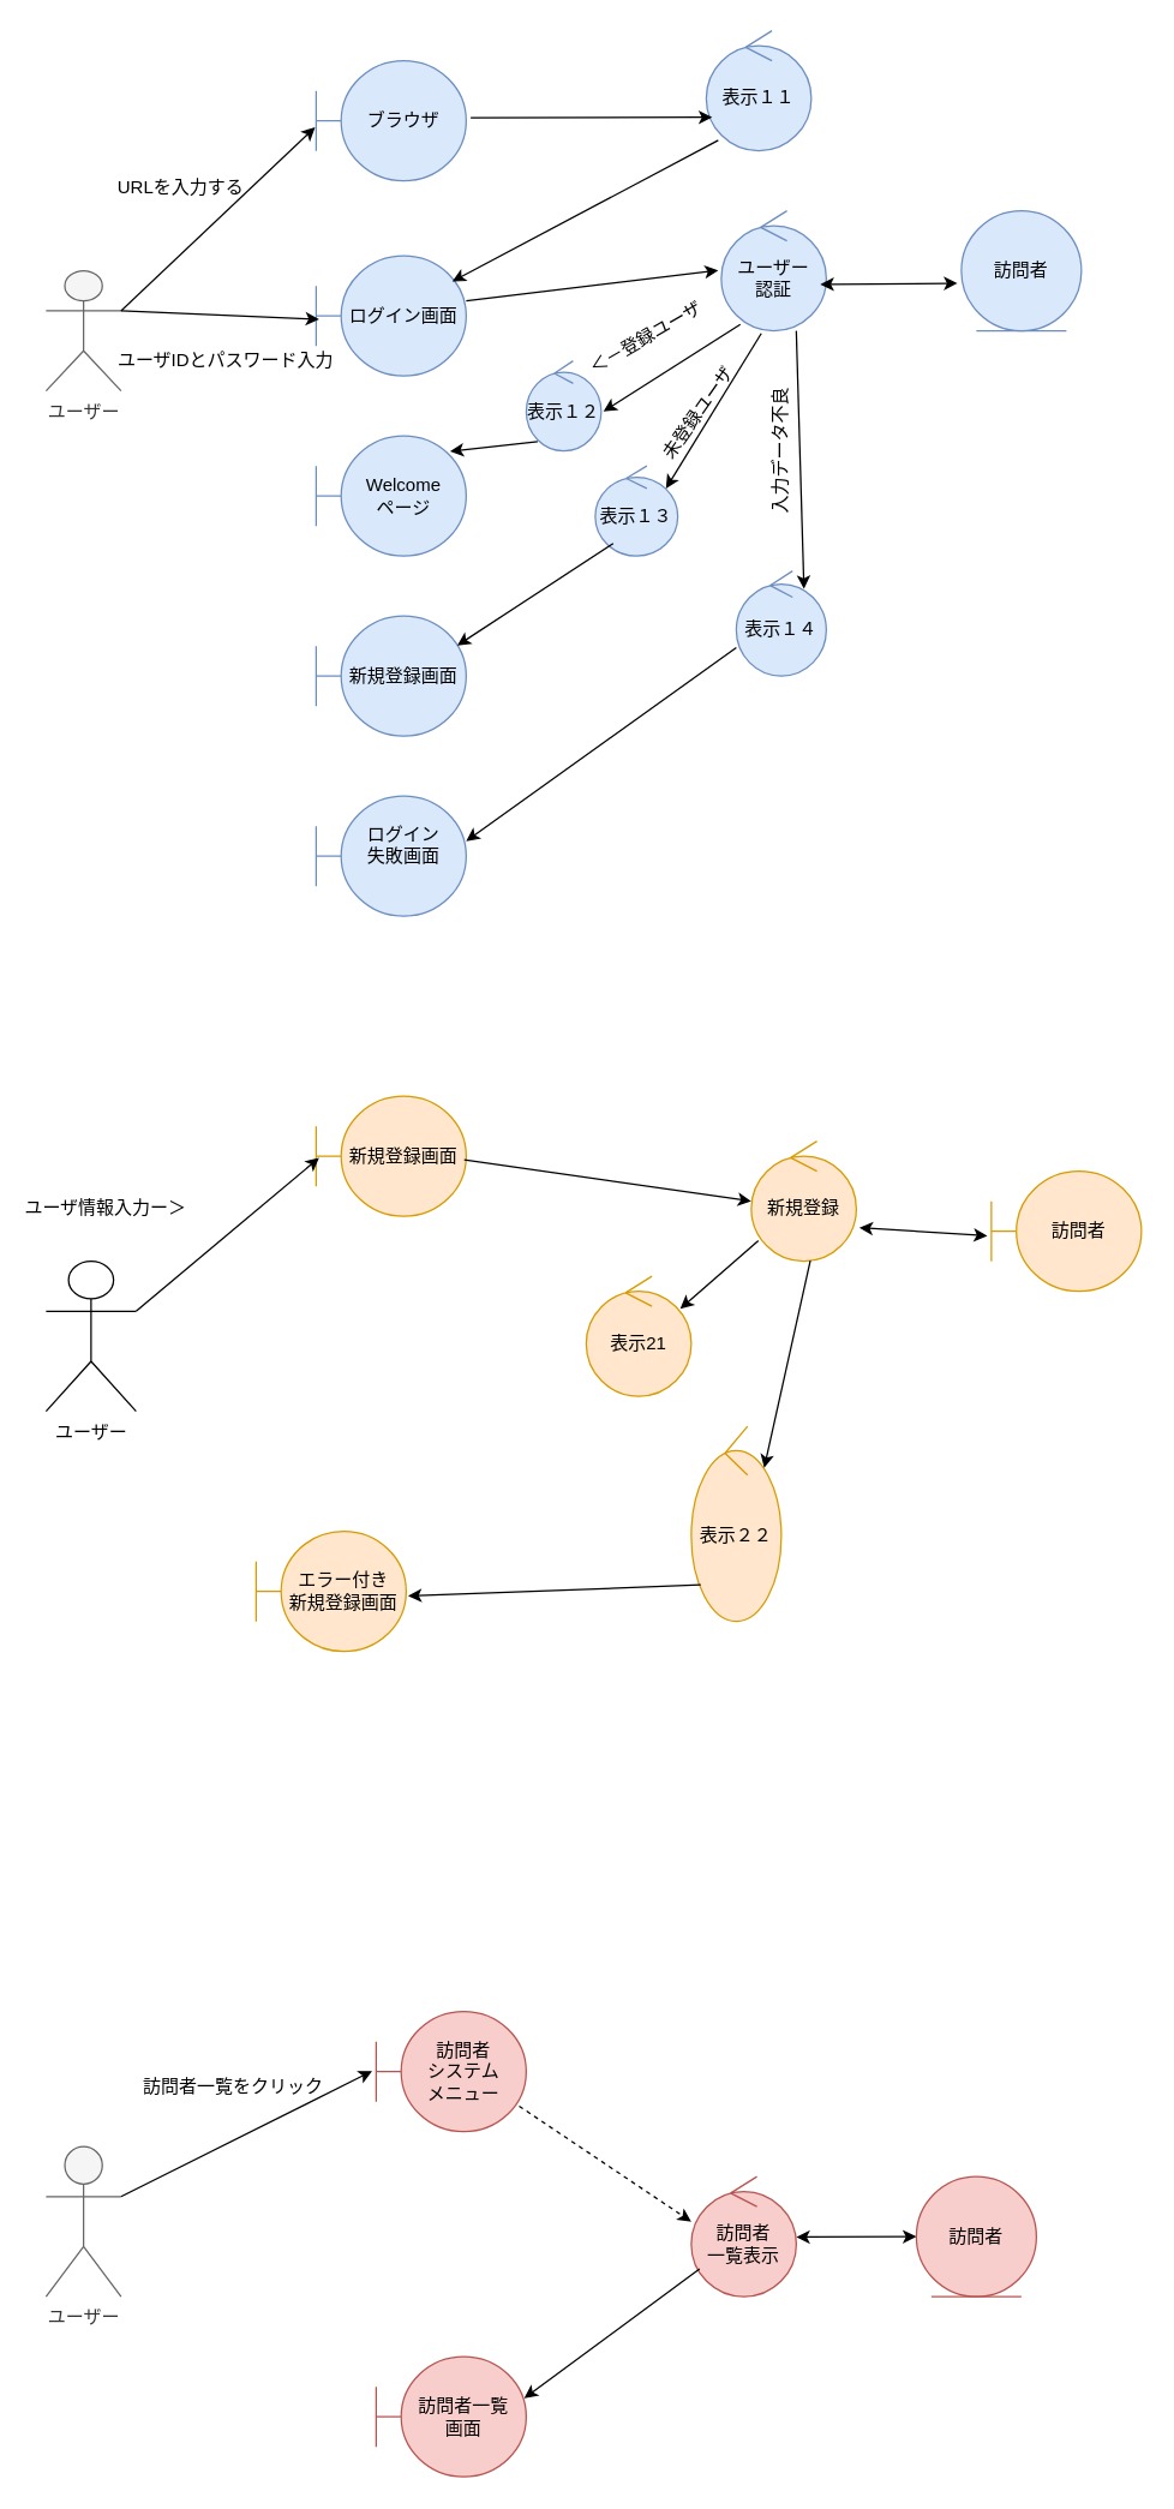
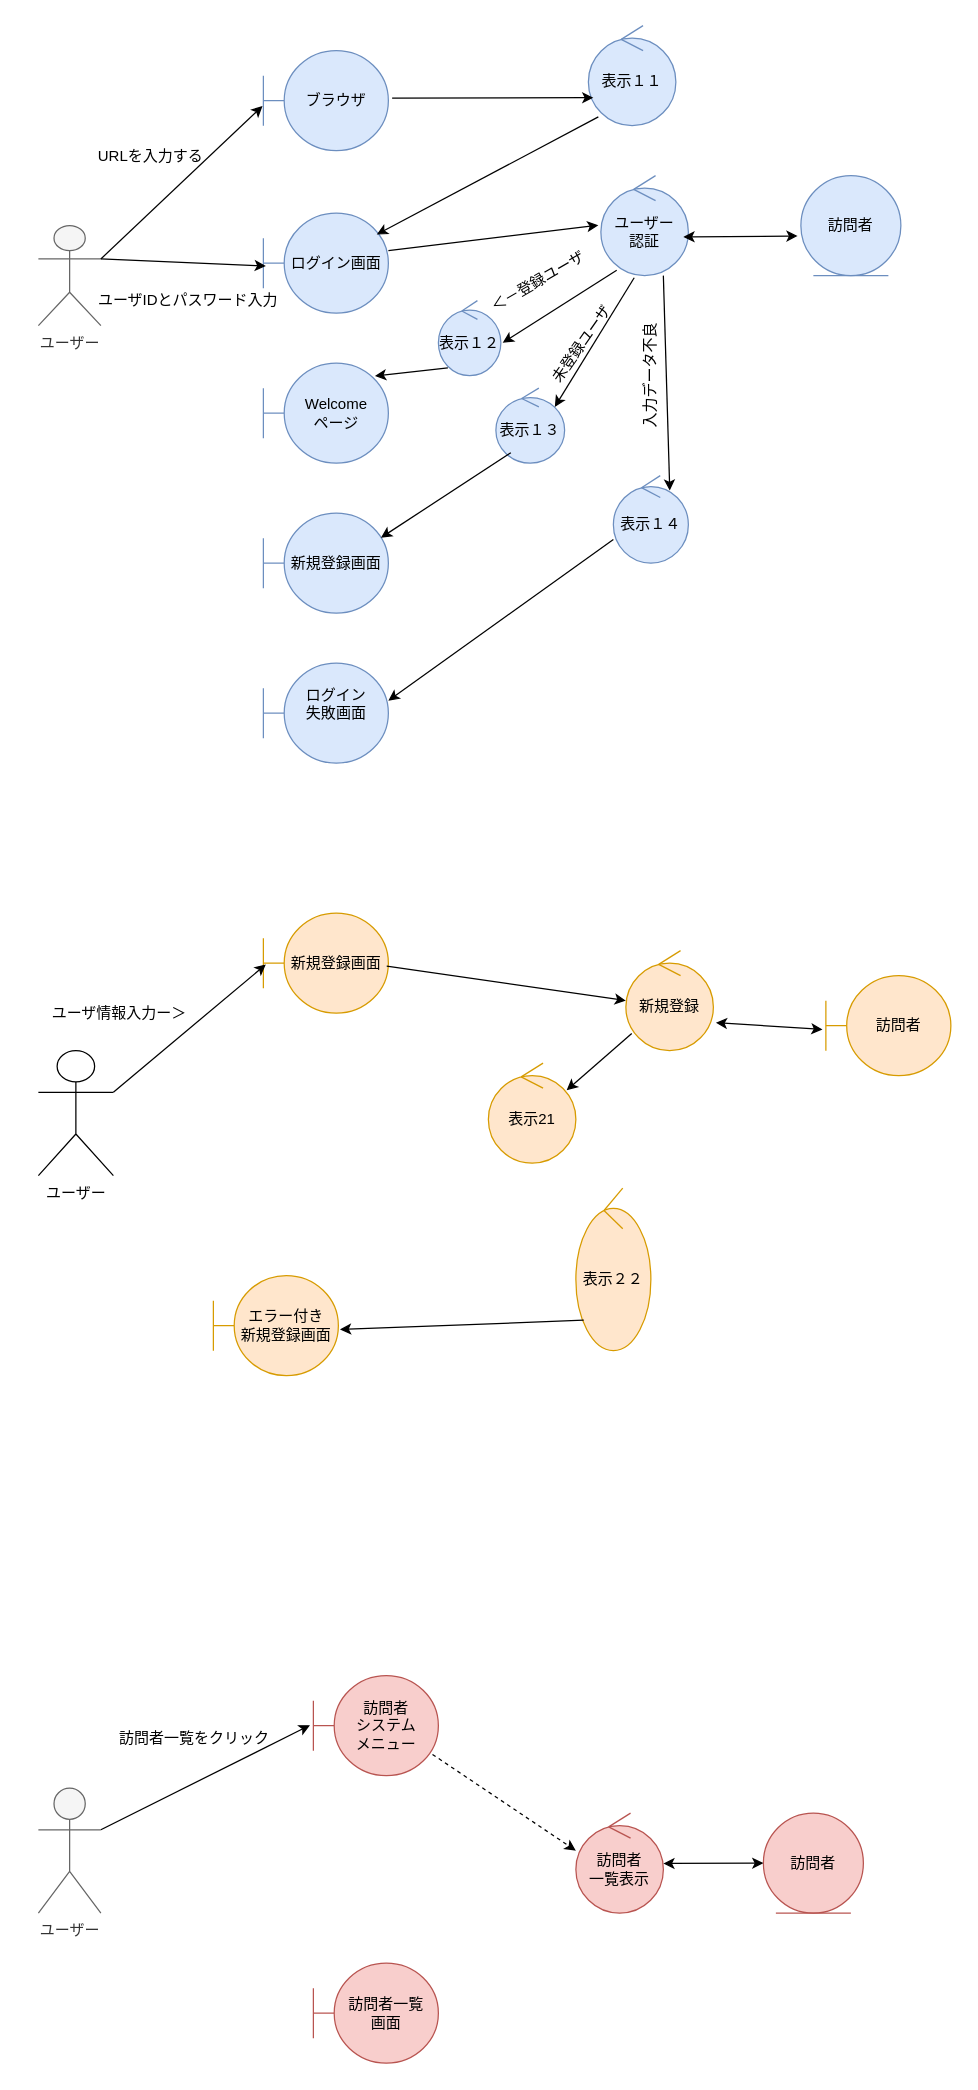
  <mxCell id="0" />
  <mxCell id="1" parent="0" />
  <mxCell id="2" value="ユーザー" style="shape=umlActor;verticalLabelPosition=bottom;verticalAlign=top;html=1;fillColor=#f5f5f5;fontColor=#333333;strokeColor=#666666;" vertex="1" parent="1"><mxGeometry x="30" y="180" width="50" height="80" as="geometry" /></mxCell>
  <mxCell id="3" value="Welcome&lt;div&gt;ページ&lt;/div&gt;" style="shape=umlBoundary;whiteSpace=wrap;html=1;fillColor=#dae8fc;strokeColor=#6c8ebf;" vertex="1" parent="1"><mxGeometry x="210" y="290" width="100" height="80" as="geometry" /></mxCell>
  <mxCell id="4" value="ログイン画面" style="shape=umlBoundary;whiteSpace=wrap;html=1;fillColor=#dae8fc;strokeColor=#6c8ebf;" vertex="1" parent="1"><mxGeometry x="210" y="170" width="100" height="80" as="geometry" /></mxCell>
  <mxCell id="5" value="ブラウザ" style="shape=umlBoundary;whiteSpace=wrap;html=1;fillColor=#dae8fc;strokeColor=#6c8ebf;" vertex="1" parent="1"><mxGeometry x="210" y="40" width="100" height="80" as="geometry" /></mxCell>
  <mxCell id="6" value="表示１２" style="ellipse;shape=umlControl;whiteSpace=wrap;html=1;fillColor=#dae8fc;strokeColor=#6c8ebf;" vertex="1" parent="1"><mxGeometry x="350" y="240" width="50" height="60" as="geometry" /></mxCell>
  <mxCell id="7" value="ユーザー&lt;div&gt;認証&lt;/div&gt;" style="ellipse;shape=umlControl;whiteSpace=wrap;html=1;fillColor=#dae8fc;strokeColor=#6c8ebf;" vertex="1" parent="1"><mxGeometry x="480" y="140" width="70" height="80" as="geometry" /></mxCell>
  <mxCell id="8" value="表示１１" style="ellipse;shape=umlControl;whiteSpace=wrap;html=1;fillColor=#dae8fc;strokeColor=#6c8ebf;" vertex="1" parent="1"><mxGeometry x="470" y="20" width="70" height="80" as="geometry" /></mxCell>
  <mxCell id="9" value="訪問者" style="ellipse;shape=umlEntity;whiteSpace=wrap;html=1;fillColor=#dae8fc;strokeColor=#6c8ebf;" vertex="1" parent="1"><mxGeometry x="640" y="140" width="80" height="80" as="geometry" /></mxCell>
  <mxCell id="10" value="" style="endArrow=classic;html=1;rounded=0;exitX=1;exitY=0.333;exitDx=0;exitDy=0;exitPerimeter=0;entryX=-0.007;entryY=0.554;entryDx=0;entryDy=0;entryPerimeter=0;" edge="1" parent="1" source="2" target="5"><mxGeometry width="50" height="50" relative="1" as="geometry"><mxPoint x="400" y="260" as="sourcePoint" /><mxPoint x="450" y="210" as="targetPoint" /></mxGeometry></mxCell>
  <mxCell id="11" value="" style="endArrow=classic;html=1;rounded=0;entryX=0.057;entryY=0.721;entryDx=0;entryDy=0;entryPerimeter=0;" edge="1" parent="1" target="8"><mxGeometry width="50" height="50" relative="1" as="geometry"><mxPoint x="313" y="78" as="sourcePoint" /><mxPoint x="450" y="210" as="targetPoint" /></mxGeometry></mxCell>
  <mxCell id="12" value="" style="endArrow=classic;html=1;rounded=0;exitX=0.114;exitY=0.913;exitDx=0;exitDy=0;exitPerimeter=0;entryX=0.907;entryY=0.213;entryDx=0;entryDy=0;entryPerimeter=0;" edge="1" parent="1" source="8" target="4"><mxGeometry width="50" height="50" relative="1" as="geometry"><mxPoint x="400" y="260" as="sourcePoint" /><mxPoint x="320" y="170" as="targetPoint" /></mxGeometry></mxCell>
  <mxCell id="13" value="新規登録画面" style="shape=umlBoundary;whiteSpace=wrap;html=1;fillColor=#dae8fc;strokeColor=#6c8ebf;" vertex="1" parent="1"><mxGeometry x="210" y="410" width="100" height="80" as="geometry" /></mxCell>
  <mxCell id="14" value="ログイン&lt;div&gt;失敗&lt;span style=&quot;background-color: transparent; color: light-dark(rgb(0, 0, 0), rgb(255, 255, 255));&quot;&gt;画面&lt;/span&gt;&lt;div&gt;&lt;br&gt;&lt;/div&gt;&lt;/div&gt;" style="shape=umlBoundary;whiteSpace=wrap;html=1;fillColor=#dae8fc;strokeColor=#6c8ebf;" vertex="1" parent="1"><mxGeometry x="210" y="530" width="100" height="80" as="geometry" /></mxCell>
  <mxCell id="15" value="表示１３" style="ellipse;shape=umlControl;whiteSpace=wrap;html=1;fillColor=#dae8fc;strokeColor=#6c8ebf;" vertex="1" parent="1"><mxGeometry x="396" y="310" width="55" height="60" as="geometry" /></mxCell>
  <mxCell id="16" value="表示１４" style="ellipse;shape=umlControl;whiteSpace=wrap;html=1;fillColor=#dae8fc;strokeColor=#6c8ebf;" vertex="1" parent="1"><mxGeometry x="490" y="380" width="60" height="70" as="geometry" /></mxCell>
  <mxCell id="17" value="" style="endArrow=classic;html=1;rounded=0;exitX=1;exitY=0.375;exitDx=0;exitDy=0;exitPerimeter=0;entryX=-0.029;entryY=0.496;entryDx=0;entryDy=0;entryPerimeter=0;" edge="1" parent="1" source="4" target="7"><mxGeometry width="50" height="50" relative="1" as="geometry"><mxPoint x="400" y="230" as="sourcePoint" /><mxPoint x="450" y="180" as="targetPoint" /></mxGeometry></mxCell>
  <mxCell id="18" value="" style="endArrow=classic;html=1;rounded=0;exitX=0.181;exitY=0.946;exitDx=0;exitDy=0;exitPerimeter=0;entryX=1.029;entryY=0.563;entryDx=0;entryDy=0;entryPerimeter=0;" edge="1" parent="1" source="7" target="6"><mxGeometry width="50" height="50" relative="1" as="geometry"><mxPoint x="390" y="320" as="sourcePoint" /><mxPoint x="558" y="300" as="targetPoint" /></mxGeometry></mxCell>
  <mxCell id="19" value="" style="endArrow=classic;html=1;rounded=0;exitX=0.152;exitY=0.896;exitDx=0;exitDy=0;exitPerimeter=0;entryX=0.893;entryY=0.129;entryDx=0;entryDy=0;entryPerimeter=0;" edge="1" parent="1" source="6" target="3"><mxGeometry width="50" height="50" relative="1" as="geometry"><mxPoint x="570" y="270" as="sourcePoint" /><mxPoint x="738" y="250" as="targetPoint" /></mxGeometry></mxCell>
  <mxCell id="20" value="" style="endArrow=classic;html=1;rounded=0;exitX=0.381;exitY=1.021;exitDx=0;exitDy=0;exitPerimeter=0;entryX=0.857;entryY=0.25;entryDx=0;entryDy=0;entryPerimeter=0;" edge="1" parent="1" source="7" target="15"><mxGeometry width="50" height="50" relative="1" as="geometry"><mxPoint x="340" y="400" as="sourcePoint" /><mxPoint x="508" y="380" as="targetPoint" /></mxGeometry></mxCell>
  <mxCell id="21" value="" style="endArrow=classic;html=1;rounded=0;exitX=0.218;exitY=0.861;exitDx=0;exitDy=0;exitPerimeter=0;entryX=0.94;entryY=0.246;entryDx=0;entryDy=0;entryPerimeter=0;" edge="1" parent="1" source="15" target="13"><mxGeometry width="50" height="50" relative="1" as="geometry"><mxPoint x="340" y="370" as="sourcePoint" /><mxPoint x="508" y="350" as="targetPoint" /></mxGeometry></mxCell>
  <mxCell id="22" value="" style="endArrow=classic;html=1;rounded=0;exitX=0.714;exitY=1;exitDx=0;exitDy=0;exitPerimeter=0;entryX=0.752;entryY=0.171;entryDx=0;entryDy=0;entryPerimeter=0;" edge="1" parent="1" source="7" target="16"><mxGeometry width="50" height="50" relative="1" as="geometry"><mxPoint x="590" y="270" as="sourcePoint" /><mxPoint x="758" y="250" as="targetPoint" /></mxGeometry></mxCell>
  <mxCell id="23" value="" style="endArrow=classic;html=1;rounded=0;exitX=0;exitY=0.729;exitDx=0;exitDy=0;exitPerimeter=0;entryX=1;entryY=0.375;entryDx=0;entryDy=0;entryPerimeter=0;" edge="1" parent="1" source="16" target="14"><mxGeometry width="50" height="50" relative="1" as="geometry"><mxPoint x="400" y="420" as="sourcePoint" /><mxPoint x="568" y="400" as="targetPoint" /></mxGeometry></mxCell>
  <mxCell id="24" value="" style="endArrow=classic;startArrow=classic;html=1;rounded=0;entryX=-0.033;entryY=0.604;entryDx=0;entryDy=0;entryPerimeter=0;exitX=0.943;exitY=0.613;exitDx=0;exitDy=0;exitPerimeter=0;" edge="1" parent="1" source="7" target="9"><mxGeometry width="50" height="50" relative="1" as="geometry"><mxPoint x="400" y="240" as="sourcePoint" /><mxPoint x="450" y="190" as="targetPoint" /></mxGeometry></mxCell>
  <mxCell id="25" value="" style="endArrow=classic;html=1;rounded=0;exitX=1;exitY=0.333;exitDx=0;exitDy=0;exitPerimeter=0;entryX=0.02;entryY=0.529;entryDx=0;entryDy=0;entryPerimeter=0;" edge="1" parent="1" source="2" target="4"><mxGeometry width="50" height="50" relative="1" as="geometry"><mxPoint x="400" y="310" as="sourcePoint" /><mxPoint x="450" y="260" as="targetPoint" /></mxGeometry></mxCell>
  <mxCell id="26" value="URLを入力する" style="text;html=1;align=center;verticalAlign=middle;whiteSpace=wrap;rounded=0;" vertex="1" parent="1"><mxGeometry x="20" y="110" width="200" height="30" as="geometry" /></mxCell>
  <mxCell id="27" value="ユーザIDとパスワード入力" style="text;html=1;align=center;verticalAlign=middle;whiteSpace=wrap;rounded=0;" vertex="1" parent="1"><mxGeometry x="70" y="225" width="160" height="30" as="geometry" /></mxCell>
  <mxCell id="28" value="＜－登録ユーザ" style="text;html=1;align=center;verticalAlign=middle;whiteSpace=wrap;rounded=0;rotation=-30;" vertex="1" parent="1"><mxGeometry x="370" y="210" width="120" height="30" as="geometry" /></mxCell>
  <mxCell id="29" value="未登録ユーザ" style="text;html=1;align=center;verticalAlign=middle;whiteSpace=wrap;rounded=0;rotation=-55;" vertex="1" parent="1"><mxGeometry x="420" y="260" width="90" height="30" as="geometry" /></mxCell>
  <mxCell id="30" value="入力データ不良" style="text;html=1;align=center;verticalAlign=middle;whiteSpace=wrap;rounded=0;rotation=-90;" vertex="1" parent="1"><mxGeometry x="440" y="290" width="160" height="20" as="geometry" /></mxCell>
  <mxCell id="31" value="ユーザー" style="shape=umlActor;verticalLabelPosition=bottom;verticalAlign=top;html=1;outlineConnect=0;" vertex="1" parent="1"><mxGeometry x="30" y="840" width="60" height="100" as="geometry" /></mxCell>
  <mxCell id="32" value="エラー付き&lt;div&gt;新規登録画面&lt;/div&gt;" style="shape=umlBoundary;whiteSpace=wrap;html=1;fillColor=#ffe6cc;strokeColor=#d79b00;" vertex="1" parent="1"><mxGeometry x="170" y="1020" width="100" height="80" as="geometry" /></mxCell>
  <mxCell id="33" value="新規登録画面" style="shape=umlBoundary;whiteSpace=wrap;html=1;fillColor=#ffe6cc;strokeColor=#d79b00;" vertex="1" parent="1"><mxGeometry x="210" y="730" width="100" height="80" as="geometry" /></mxCell>
  <mxCell id="34" value="表示21" style="ellipse;shape=umlControl;whiteSpace=wrap;html=1;fillColor=#ffe6cc;strokeColor=#d79b00;" vertex="1" parent="1"><mxGeometry x="390" y="850" width="70" height="80" as="geometry" /></mxCell>
  <mxCell id="35" value="表示２２" style="ellipse;shape=umlControl;whiteSpace=wrap;html=1;fillColor=#ffe6cc;strokeColor=#d79b00;" vertex="1" parent="1"><mxGeometry x="460" y="950" width="60" height="130" as="geometry" /></mxCell>
  <mxCell id="36" value="新規登録" style="ellipse;shape=umlControl;whiteSpace=wrap;html=1;fillColor=#ffe6cc;strokeColor=#d79b00;" vertex="1" parent="1"><mxGeometry x="500" y="760" width="70" height="80" as="geometry" /></mxCell>
  <mxCell id="37" value="訪問者" style="shape=umlBoundary;whiteSpace=wrap;html=1;fillColor=#ffe6cc;strokeColor=#d79b00;" vertex="1" parent="1"><mxGeometry x="660" y="780" width="100" height="80" as="geometry" /></mxCell>
  <mxCell id="38" value="" style="endArrow=classic;html=1;rounded=0;exitX=1;exitY=0.333;exitDx=0;exitDy=0;exitPerimeter=0;entryX=0.02;entryY=0.513;entryDx=0;entryDy=0;entryPerimeter=0;" edge="1" parent="1" source="31" target="33"><mxGeometry width="50" height="50" relative="1" as="geometry"><mxPoint x="400" y="920" as="sourcePoint" /><mxPoint x="450" y="870" as="targetPoint" /></mxGeometry></mxCell>
  <mxCell id="39" value="" style="endArrow=classic;html=1;rounded=0;exitX=0.987;exitY=0.529;exitDx=0;exitDy=0;exitPerimeter=0;" edge="1" parent="1" source="33"><mxGeometry width="50" height="50" relative="1" as="geometry"><mxPoint x="350" y="780" as="sourcePoint" /><mxPoint x="500" y="800" as="targetPoint" /></mxGeometry></mxCell>
  <mxCell id="40" value="" style="endArrow=classic;html=1;rounded=0;exitX=0.067;exitY=0.829;exitDx=0;exitDy=0;exitPerimeter=0;entryX=0.895;entryY=0.271;entryDx=0;entryDy=0;entryPerimeter=0;" edge="1" parent="1" source="36" target="34"><mxGeometry width="50" height="50" relative="1" as="geometry"><mxPoint x="520" y="940" as="sourcePoint" /><mxPoint x="570" y="890" as="targetPoint" /></mxGeometry></mxCell>
- <mxCell id="41" value="" style="endArrow=classic;html=1;rounded=0;exitX=0.562;exitY=0.996;exitDx=0;exitDy=0;exitPerimeter=0;entryX=0.81;entryY=0.213;entryDx=0;entryDy=0;entryPerimeter=0;" edge="1" parent="1" source="36" target="35"><mxGeometry width="50" height="50" relative="1" as="geometry"><mxPoint x="540" y="940" as="sourcePoint" /><mxPoint x="590" y="890" as="targetPoint" /></mxGeometry></mxCell>
  <mxCell id="42" value="" style="endArrow=classic;html=1;rounded=0;exitX=0.105;exitY=0.813;exitDx=0;exitDy=0;exitPerimeter=0;entryX=1.013;entryY=0.538;entryDx=0;entryDy=0;entryPerimeter=0;" edge="1" parent="1" source="35" target="32"><mxGeometry width="50" height="50" relative="1" as="geometry"><mxPoint x="330" y="1070" as="sourcePoint" /><mxPoint x="380" y="1020" as="targetPoint" /></mxGeometry></mxCell>
  <mxCell id="43" value="" style="endArrow=classic;startArrow=classic;html=1;rounded=0;exitX=1.029;exitY=0.721;exitDx=0;exitDy=0;exitPerimeter=0;entryX=-0.027;entryY=0.538;entryDx=0;entryDy=0;entryPerimeter=0;" edge="1" parent="1" source="36" target="37"><mxGeometry width="50" height="50" relative="1" as="geometry"><mxPoint x="580" y="860" as="sourcePoint" /><mxPoint x="630" y="810" as="targetPoint" /></mxGeometry></mxCell>
  <mxCell id="44" value="ユーザー&lt;div&gt;&lt;br&gt;&lt;/div&gt;" style="shape=umlActor;verticalLabelPosition=bottom;verticalAlign=top;html=1;outlineConnect=0;fillColor=#f5f5f5;fontColor=#333333;strokeColor=#666666;" vertex="1" parent="1"><mxGeometry x="30" y="1430" width="50" height="100" as="geometry" /></mxCell>
- <mxCell id="45" value="ユーザ情報入力ー＞" style="text;html=1;align=center;verticalAlign=middle;whiteSpace=wrap;rounded=0;" vertex="1" parent="1"><mxGeometry x="15" y="795" width="110" height="20" as="geometry" /></mxCell>
+ <mxCell id="45" value="ユーザ情報入力ー＞" style="text;html=1;align=center;verticalAlign=middle;whiteSpace=wrap;rounded=0;" vertex="1" parent="1"><mxGeometry x="40" y="800" width="110" height="20" as="geometry" /></mxCell>
  <mxCell id="46" value="訪問者一覧&lt;div&gt;画面&lt;/div&gt;" style="shape=umlBoundary;whiteSpace=wrap;html=1;fillColor=#f8cecc;strokeColor=#b85450;" vertex="1" parent="1"><mxGeometry x="250" y="1570" width="100" height="80" as="geometry" /></mxCell>
  <mxCell id="47" value="訪問者&lt;div&gt;システム&lt;/div&gt;&lt;div&gt;メニュー&lt;/div&gt;" style="shape=umlBoundary;whiteSpace=wrap;html=1;fillColor=#f8cecc;strokeColor=#b85450;" vertex="1" parent="1"><mxGeometry x="250" y="1340" width="100" height="80" as="geometry" /></mxCell>
  <mxCell id="48" value="訪問者&lt;div&gt;一覧表示&lt;/div&gt;" style="ellipse;shape=umlControl;whiteSpace=wrap;html=1;fillColor=#f8cecc;strokeColor=#b85450;" vertex="1" parent="1"><mxGeometry x="460" y="1450" width="70" height="80" as="geometry" /></mxCell>
  <mxCell id="49" value="訪問者" style="ellipse;shape=umlEntity;whiteSpace=wrap;html=1;fillColor=#f8cecc;strokeColor=#b85450;" vertex="1" parent="1"><mxGeometry x="610" y="1450" width="80" height="80" as="geometry" /></mxCell>
  <mxCell id="50" value="" style="endArrow=classic;html=1;rounded=0;entryX=-0.027;entryY=0.496;entryDx=0;entryDy=0;entryPerimeter=0;exitX=1;exitY=0.333;exitDx=0;exitDy=0;exitPerimeter=0;" edge="1" parent="1" source="44" target="47"><mxGeometry width="50" height="50" relative="1" as="geometry"><mxPoint x="370" y="1600" as="sourcePoint" /><mxPoint x="420" y="1550" as="targetPoint" /></mxGeometry></mxCell>
  <mxCell id="51" value="" style="endArrow=classic;html=1;rounded=0;entryX=0;entryY=0.375;entryDx=0;entryDy=0;entryPerimeter=0;exitX=0.953;exitY=0.788;exitDx=0;exitDy=0;exitPerimeter=0;dashed=1;" edge="1" parent="1" source="47" target="48"><mxGeometry width="50" height="50" relative="1" as="geometry"><mxPoint x="310" y="1510" as="sourcePoint" /><mxPoint x="360" y="1460" as="targetPoint" /></mxGeometry></mxCell>
- <mxCell id="52" value="" style="endArrow=classic;html=1;rounded=0;entryX=0.987;entryY=0.346;entryDx=0;entryDy=0;entryPerimeter=0;" edge="1" parent="1" source="48" target="46"><mxGeometry width="50" height="50" relative="1" as="geometry"><mxPoint x="420" y="1600" as="sourcePoint" /><mxPoint x="470" y="1550" as="targetPoint" /></mxGeometry></mxCell>
  <mxCell id="53" value="" style="endArrow=classic;startArrow=classic;html=1;rounded=0;entryX=0;entryY=0.5;entryDx=0;entryDy=0;exitX=1;exitY=0.504;exitDx=0;exitDy=0;exitPerimeter=0;" edge="1" parent="1" source="48" target="49"><mxGeometry width="50" height="50" relative="1" as="geometry"><mxPoint x="370" y="1600" as="sourcePoint" /><mxPoint x="420" y="1550" as="targetPoint" /></mxGeometry></mxCell>
  <mxCell id="54" value="訪問者一覧をクリック" style="text;html=1;align=center;verticalAlign=middle;whiteSpace=wrap;rounded=0;" vertex="1" parent="1"><mxGeometry x="90" y="1380" width="130" height="20" as="geometry" /></mxCell>
